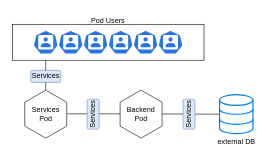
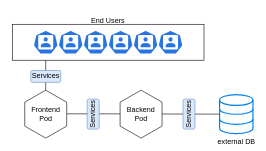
  <mxCell id="0" />
  <mxCell id="1" parent="0" />
  <mxCell id="2" value="" style="verticalLabelPosition=bottom;verticalAlign=top;html=1;shape=mxgraph.basic.polygon;polyCoords=[[0,0.25],[0.5,0],[1,0.25],[1,0.75],[0.5,1],[0,0.75],[0,0.25]];polyline=1;fillColor=default;perimeter=rectanglePerimeter;" parent="1" vertex="1"><mxGeometry x="40.83" y="150" width="70" height="80" as="geometry" /></mxCell>
  <mxCell id="3" value="" style="sketch=0;html=1;dashed=0;whitespace=wrap;fillColor=#2875E2;strokeColor=#ffffff;points=[[0.005,0.63,0],[0.1,0.2,0],[0.9,0.2,0],[0.5,0,0],[0.995,0.63,0],[0.72,0.99,0],[0.5,1,0],[0.28,0.99,0]];verticalLabelPosition=bottom;align=center;verticalAlign=top;shape=mxgraph.kubernetes.icon;prIcon=user" vertex="1" parent="1"><mxGeometry x="138.34" y="50" width="41.67" height="40" as="geometry" /></mxCell>
  <mxCell id="4" value="" style="sketch=0;html=1;dashed=0;whitespace=wrap;fillColor=#2875E2;strokeColor=#ffffff;points=[[0.005,0.63,0],[0.1,0.2,0],[0.9,0.2,0],[0.5,0,0],[0.995,0.63,0],[0.72,0.99,0],[0.5,1,0],[0.28,0.99,0]];verticalLabelPosition=bottom;align=center;verticalAlign=top;shape=mxgraph.kubernetes.icon;prIcon=user" vertex="1" parent="1"><mxGeometry x="96.67" y="50" width="41.67" height="40" as="geometry" /></mxCell>
  <mxCell id="5" value="" style="sketch=0;html=1;dashed=0;whitespace=wrap;fillColor=#2875E2;strokeColor=#ffffff;points=[[0.005,0.63,0],[0.1,0.2,0],[0.9,0.2,0],[0.5,0,0],[0.995,0.63,0],[0.72,0.99,0],[0.5,1,0],[0.28,0.99,0]];verticalLabelPosition=bottom;align=center;verticalAlign=top;shape=mxgraph.kubernetes.icon;prIcon=user" vertex="1" parent="1"><mxGeometry x="55" y="50" width="41.67" height="40" as="geometry" /></mxCell>
  <mxCell id="6" value="" style="sketch=0;html=1;dashed=0;whitespace=wrap;fillColor=#2875E2;strokeColor=#ffffff;points=[[0.005,0.63,0],[0.1,0.2,0],[0.9,0.2,0],[0.5,0,0],[0.995,0.63,0],[0.72,0.99,0],[0.5,1,0],[0.28,0.99,0]];verticalLabelPosition=bottom;align=center;verticalAlign=top;shape=mxgraph.kubernetes.icon;prIcon=user" vertex="1" parent="1"><mxGeometry x="180.01" y="50" width="41.67" height="40" as="geometry" /></mxCell>
  <mxCell id="7" value="" style="sketch=0;html=1;dashed=0;whitespace=wrap;fillColor=#2875E2;strokeColor=#ffffff;points=[[0.005,0.63,0],[0.1,0.2,0],[0.9,0.2,0],[0.5,0,0],[0.995,0.63,0],[0.72,0.99,0],[0.5,1,0],[0.28,0.99,0]];verticalLabelPosition=bottom;align=center;verticalAlign=top;shape=mxgraph.kubernetes.icon;prIcon=user" vertex="1" parent="1"><mxGeometry x="221.68" y="50" width="41.67" height="40" as="geometry" /></mxCell>
  <mxCell id="8" value="" style="sketch=0;html=1;dashed=0;whitespace=wrap;fillColor=#2875E2;strokeColor=#ffffff;points=[[0.005,0.63,0],[0.1,0.2,0],[0.9,0.2,0],[0.5,0,0],[0.995,0.63,0],[0.72,0.99,0],[0.5,1,0],[0.28,0.99,0]];verticalLabelPosition=bottom;align=center;verticalAlign=top;shape=mxgraph.kubernetes.icon;prIcon=user" vertex="1" parent="1"><mxGeometry x="263.35" y="50" width="41.67" height="40" as="geometry" /></mxCell>
  <mxCell id="9" value="" style="rounded=0;whiteSpace=wrap;html=1;fillColor=none;" vertex="1" parent="1"><mxGeometry x="20" y="40" width="320" height="60" as="geometry" /></mxCell>
- <mxCell id="10" value="Pod Users" style="text;html=1;strokeColor=none;fillColor=none;align=center;verticalAlign=middle;whiteSpace=wrap;rounded=0;" vertex="1" parent="1"><mxGeometry x="150" y="20" width="60" height="30" as="geometry" /></mxCell>
+ <mxCell id="10" value="End Users" style="text;html=1;strokeColor=none;fillColor=none;align=center;verticalAlign=middle;whiteSpace=wrap;rounded=0;" vertex="1" parent="1"><mxGeometry x="150" y="20" width="60" height="30" as="geometry" /></mxCell>
  <mxCell id="11" value="" style="verticalLabelPosition=bottom;verticalAlign=top;html=1;shape=mxgraph.basic.polygon;polyCoords=[[0,0.25],[0.5,0],[1,0.25],[1,0.75],[0.5,1],[0,0.75],[0,0.25]];polyline=1;fillColor=default;perimeter=rectanglePerimeter;" vertex="1" parent="1"><mxGeometry x="200" y="150" width="70" height="80" as="geometry" /></mxCell>
  <mxCell id="12" value="external DB" style="html=1;verticalLabelPosition=bottom;align=center;labelBackgroundColor=#ffffff;verticalAlign=top;strokeWidth=2;strokeColor=#0080F0;shadow=0;dashed=0;shape=mxgraph.ios7.icons.data;" vertex="1" parent="1"><mxGeometry x="366.02" y="157.5" width="55.72" height="65" as="geometry" /></mxCell>
- <mxCell id="13" value="Services&lt;br&gt;Pod" style="text;html=1;strokeColor=none;fillColor=none;align=center;verticalAlign=middle;whiteSpace=wrap;rounded=0;" vertex="1" parent="1"><mxGeometry x="45.83" y="175" width="60" height="30" as="geometry" /></mxCell>
+ <mxCell id="13" value="Frontend&lt;br&gt;Pod" style="text;html=1;strokeColor=none;fillColor=none;align=center;verticalAlign=middle;whiteSpace=wrap;rounded=0;" vertex="1" parent="1"><mxGeometry x="45.83" y="175" width="60" height="30" as="geometry" /></mxCell>
  <mxCell id="14" value="Backend&lt;br&gt;Pod" style="text;html=1;strokeColor=none;fillColor=none;align=center;verticalAlign=middle;whiteSpace=wrap;rounded=0;" vertex="1" parent="1"><mxGeometry x="205" y="175" width="60" height="30" as="geometry" /></mxCell>
  <mxCell id="15" value="" style="endArrow=none;html=1;rounded=0;exitX=0.996;exitY=0.493;exitDx=0;exitDy=0;exitPerimeter=0;entryX=-0.011;entryY=0.494;entryDx=0;entryDy=0;entryPerimeter=0;" edge="1" parent="1"><mxGeometry width="50" height="50" relative="1" as="geometry"><mxPoint x="111.55" y="189.44" as="sourcePoint" /><mxPoint x="200.23" y="189.52" as="targetPoint" /></mxGeometry></mxCell>
  <mxCell id="16" value="" style="endArrow=none;html=1;rounded=0;exitX=0.996;exitY=0.493;exitDx=0;exitDy=0;exitPerimeter=0;" edge="1" parent="1"><mxGeometry width="50" height="50" relative="1" as="geometry"><mxPoint x="270" y="189.76" as="sourcePoint" /><mxPoint x="365" y="190" as="targetPoint" /></mxGeometry></mxCell>
  <mxCell id="17" value="" style="endArrow=none;html=1;rounded=0;exitX=0.507;exitY=0.011;exitDx=0;exitDy=0;exitPerimeter=0;entryX=0.176;entryY=1.023;entryDx=0;entryDy=0;entryPerimeter=0;" edge="1" parent="1"><mxGeometry width="50" height="50" relative="1" as="geometry"><mxPoint x="75.81" y="150" as="sourcePoint" /><mxPoint x="75.81" y="100.5" as="targetPoint" /></mxGeometry></mxCell>
  <mxCell id="18" value="Services" style="rounded=1;whiteSpace=wrap;html=1;fillColor=#dae8fc;strokeColor=#6c8ebf;rotation=-90;" vertex="1" parent="1"><mxGeometry x="130.01" y="180" width="50" height="20" as="geometry" /></mxCell>
  <mxCell id="19" value="Services" style="rounded=1;whiteSpace=wrap;html=1;fillColor=#dae8fc;strokeColor=#6c8ebf;rotation=-90;" vertex="1" parent="1"><mxGeometry x="290" y="180" width="50" height="20" as="geometry" /></mxCell>
  <mxCell id="20" value="Services" style="rounded=1;whiteSpace=wrap;html=1;fillColor=#dae8fc;strokeColor=#6c8ebf;rotation=0;" vertex="1" parent="1"><mxGeometry x="50.83" y="117" width="50" height="20" as="geometry" /></mxCell>
